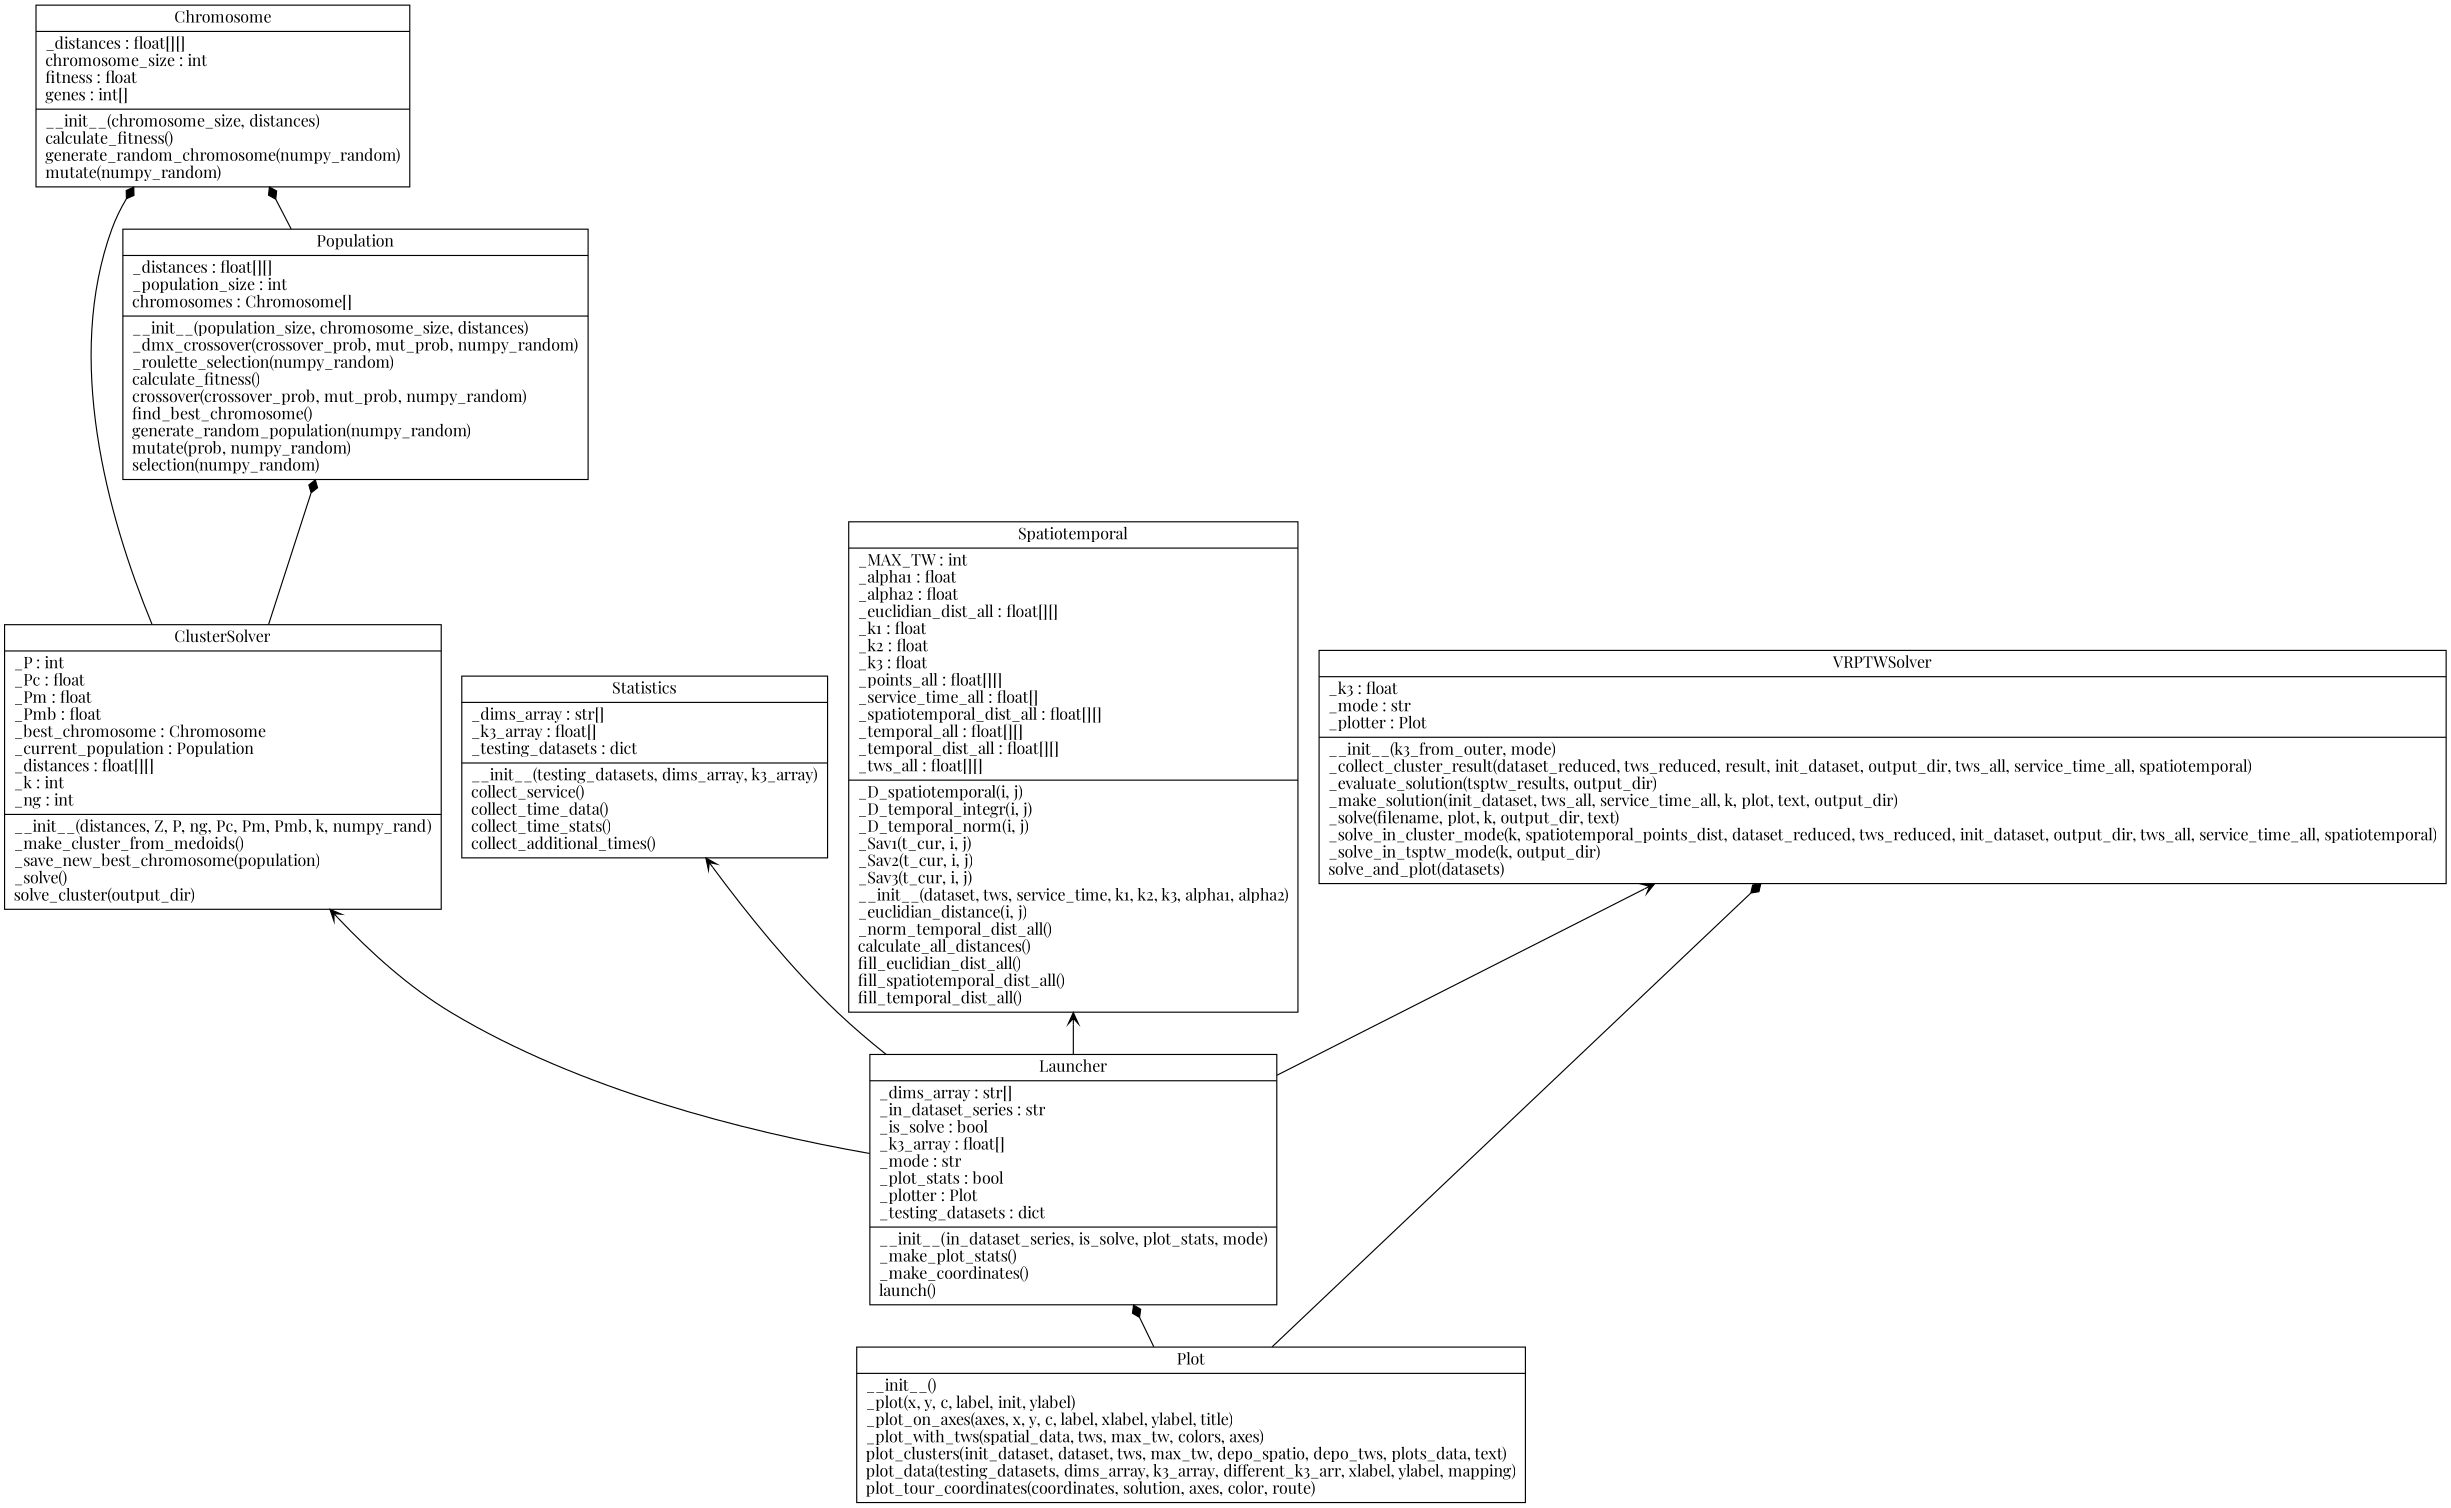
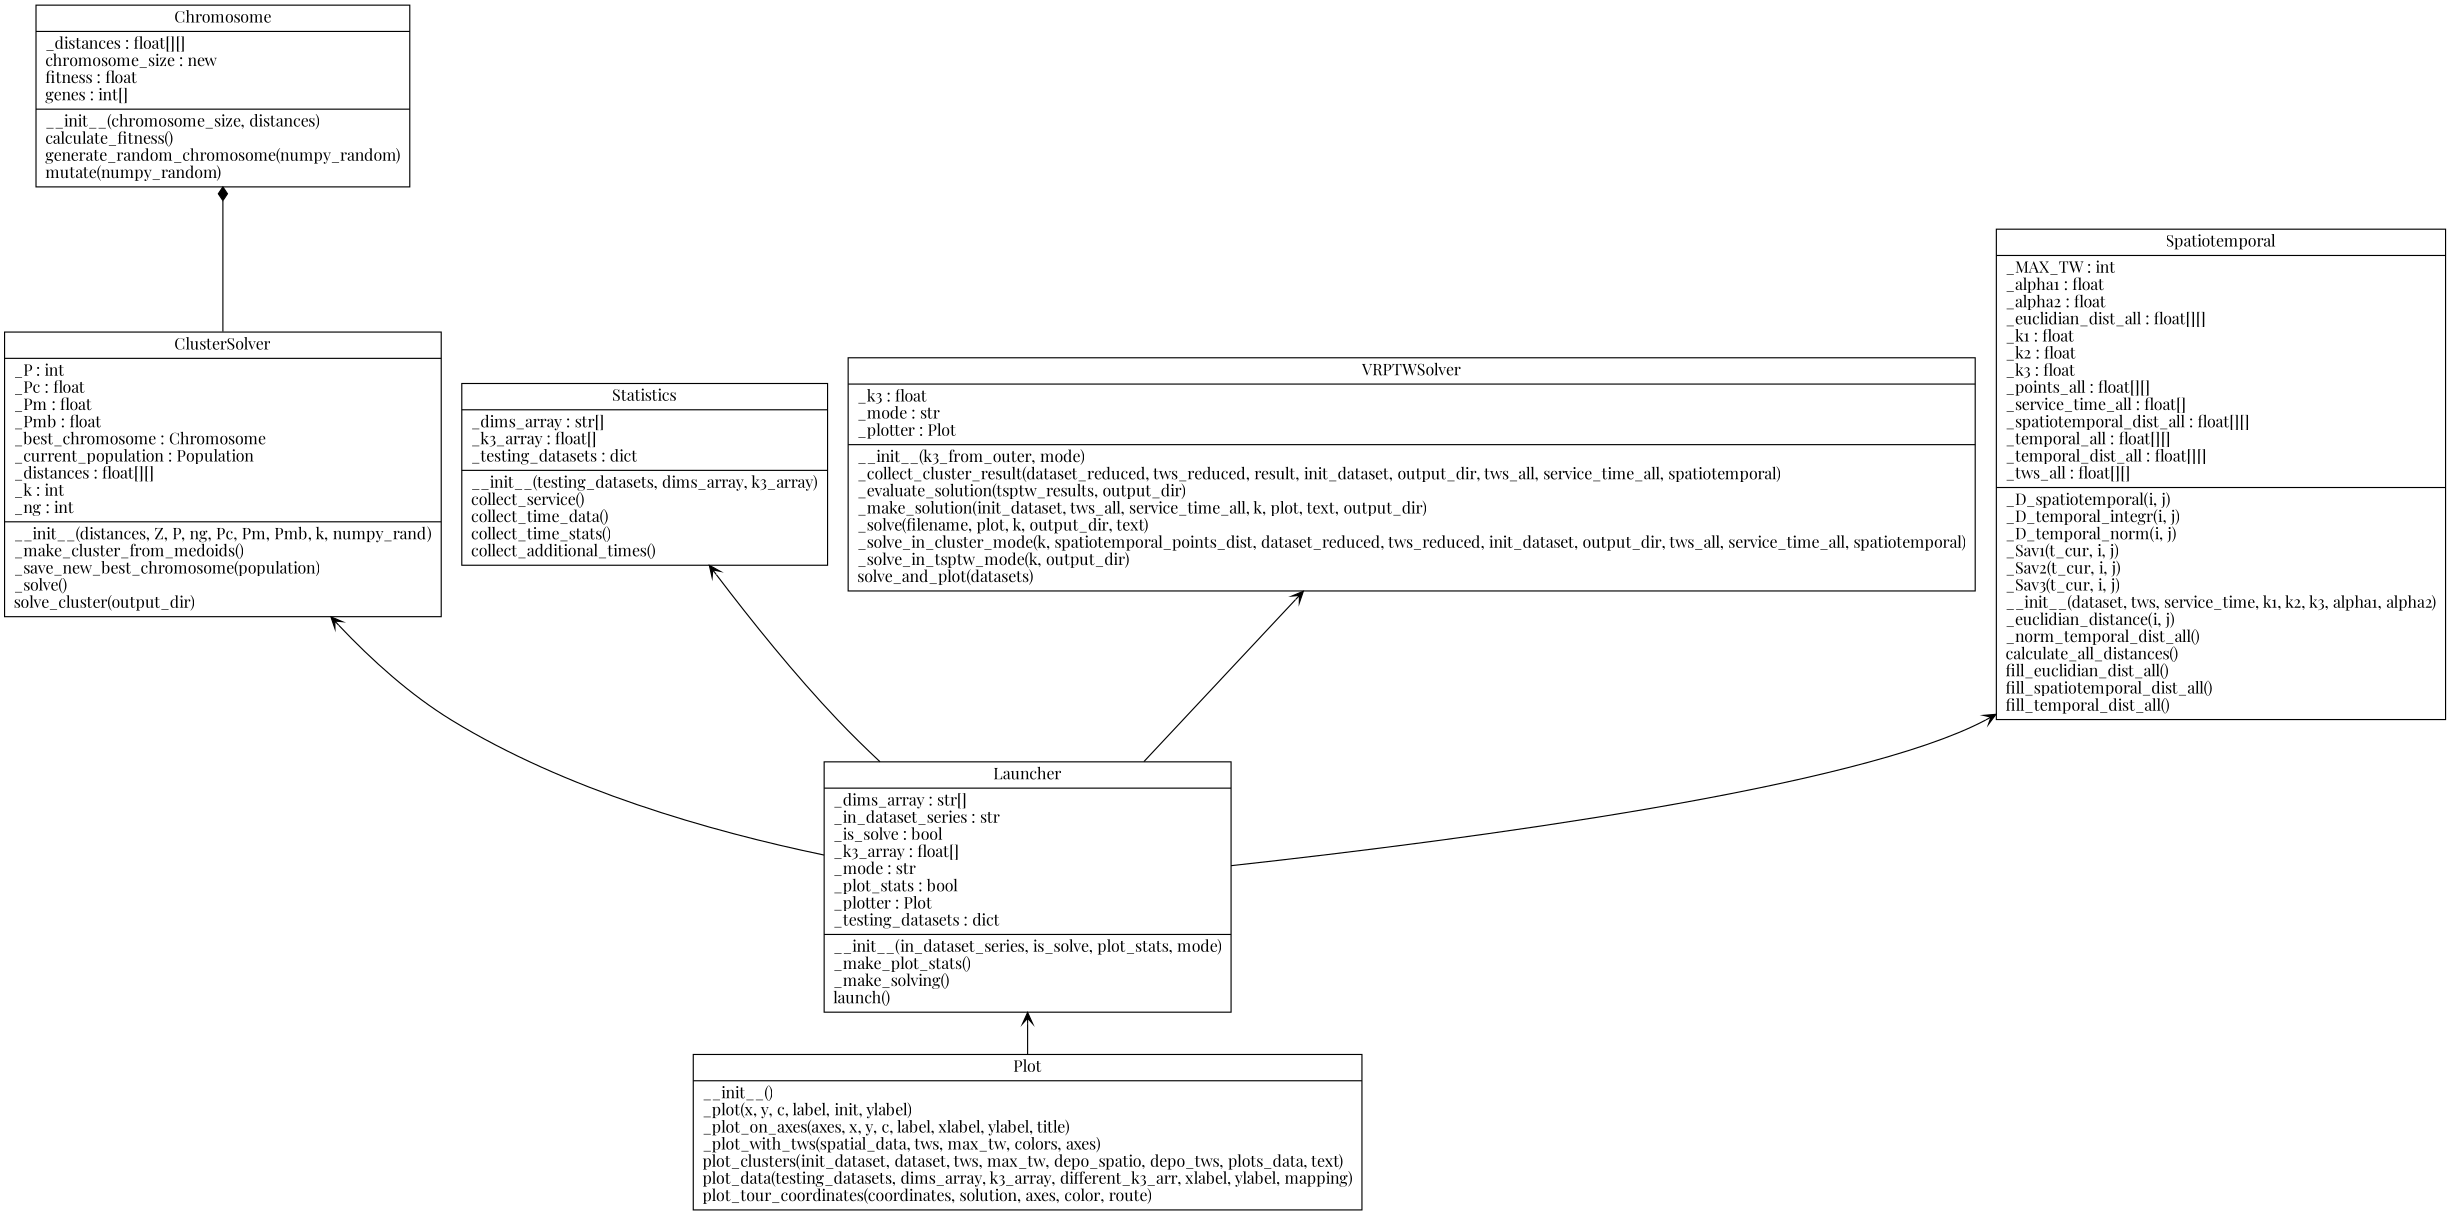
  digraph {
    fontname="Playfair Display"
    rankdir=BT
    node [fontname="Playfair Display" shape=record]
    edge [arrowhead=diamond arrowtail=none fontcolor=green fontname="Playfair Display" style=solid]
-   n1 [label="{Chromosome|_distances : float[][]\lchromosome_size : int\lfitness : float\lgenes : int[]\l|__init__(chromosome_size, distances)\lcalculate_fitness()\lgenerate_random_chromosome(numpy_random)\lmutate(numpy_random)\l}"]
+   n1 [label="{Chromosome|_distances : float[][]\lchromosome_size : new\lfitness : float\lgenes : int[]\l|__init__(chromosome_size, distances)\lcalculate_fitness()\lgenerate_random_chromosome(numpy_random)\lmutate(numpy_random)\l}"]
    n2 [label="{ClusterSolver|_P : int\l_Pc : float\l_Pm : float\l_Pmb : float\l_best_chromosome : Chromosome\l_current_population : Population\l_distances : float[][]\l_k : int\l_ng : int\l|__init__(distances, Z, P, ng, Pc, Pm, Pmb, k, numpy_rand)\l_make_cluster_from_medoids()\l_save_new_best_chromosome(population)\l_solve()\lsolve_cluster(output_dir)\l}"]
-   n3 [label="{Population|_distances : float[][]\l_population_size : int\lchromosomes : Chromosome[]\l|__init__(population_size, chromosome_size, distances)\l_dmx_crossover(crossover_prob, mut_prob, numpy_random)\l_roulette_selection(numpy_random)\lcalculate_fitness()\lcrossover(crossover_prob, mut_prob, numpy_random)\lfind_best_chromosome()\lgenerate_random_population(numpy_random)\lmutate(prob, numpy_random)\lselection(numpy_random)\l}"]
-   n4 [label="{Launcher|_dims_array : str[]\l_in_dataset_series : str\l_is_solve : bool\l_k3_array : float[]\l_mode : str\l_plot_stats : bool\l_plotter : Plot\l_testing_datasets : dict\l|__init__(in_dataset_series, is_solve, plot_stats, mode)\l_make_plot_stats()\l_make_coordinates()\llaunch()\l}"]
+   n4 [label="{Launcher|_dims_array : str[]\l_in_dataset_series : str\l_is_solve : bool\l_k3_array : float[]\l_mode : str\l_plot_stats : bool\l_plotter : Plot\l_testing_datasets : dict\l|__init__(in_dataset_series, is_solve, plot_stats, mode)\l_make_plot_stats()\l_make_solving()\llaunch()\l}"]
    n5 [label="{Statistics|_dims_array : str[]\l_k3_array : float[]\l_testing_datasets : dict\l|__init__(testing_datasets, dims_array, k3_array)\lcollect_service()\lcollect_time_data()\lcollect_time_stats()\lcollect_additional_times()\l}"]
    n6 [label="{VRPTWSolver|_k3 : float\l_mode : str\l_plotter : Plot\l|__init__(k3_from_outer, mode)\l_collect_cluster_result(dataset_reduced, tws_reduced, result, init_dataset, output_dir, tws_all, service_time_all, spatiotemporal)\l_evaluate_solution(tsptw_results, output_dir)\l_make_solution(init_dataset, tws_all, service_time_all, k, plot, text, output_dir)\l_solve(filename, plot, k, output_dir, text)\l_solve_in_cluster_mode(k, spatiotemporal_points_dist, dataset_reduced, tws_reduced, init_dataset, output_dir, tws_all, service_time_all, spatiotemporal)\l_solve_in_tsptw_mode(k, output_dir)\lsolve_and_plot(datasets)\l}"]
    n7 [label="{Spatiotemporal|_MAX_TW : int\l_alpha1 : float\l_alpha2 : float\l_euclidian_dist_all : float[][]\l_k1 : float\l_k2 : float\l_k3 : float\l_points_all : float[][]\l_service_time_all : float[]\l_spatiotemporal_dist_all : float[][]\l_temporal_all : float[][]\l_temporal_dist_all : float[][]\l_tws_all : float[][]\l|_D_spatiotemporal(i, j)\l_D_temporal_integr(i, j)\l_D_temporal_norm(i, j)\l_Sav1(t_cur, i, j)\l_Sav2(t_cur, i, j)\l_Sav3(t_cur, i, j)\l__init__(dataset, tws, service_time, k1, k2, k3, alpha1, alpha2)\l_euclidian_distance(i, j)\l_norm_temporal_dist_all()\lcalculate_all_distances()\lfill_euclidian_dist_all()\lfill_spatiotemporal_dist_all()\lfill_temporal_dist_all()\l}"]
    n8 [label="{Plot|__init__()\l_plot(x, y, c, label, init, ylabel)\l_plot_on_axes(axes, x, y, c, label, xlabel, ylabel, title)\l_plot_with_tws(spatial_data, tws, max_tw, colors, axes)\lplot_clusters(init_dataset, dataset, tws, max_tw, depo_spatio, depo_tws, plots_data, text)\lplot_data(testing_datasets, dims_array, k3_array, different_k3_arr, xlabel, ylabel, mapping)\lplot_tour_coordinates(coordinates, solution, axes, color, route)\l}"]
    n2 -> n1
-   n2 -> n3
-   n3 -> n1
    n4 -> n2 [arrowhead=open]
    n4 -> n5 [arrowhead=open]
    n4 -> n6 [arrowhead=open]
    n4 -> n7 [arrowhead=open]
-   n8 -> n4
-   n8 -> n6
+   n8 -> n4 [arrowhead=open]
  }
